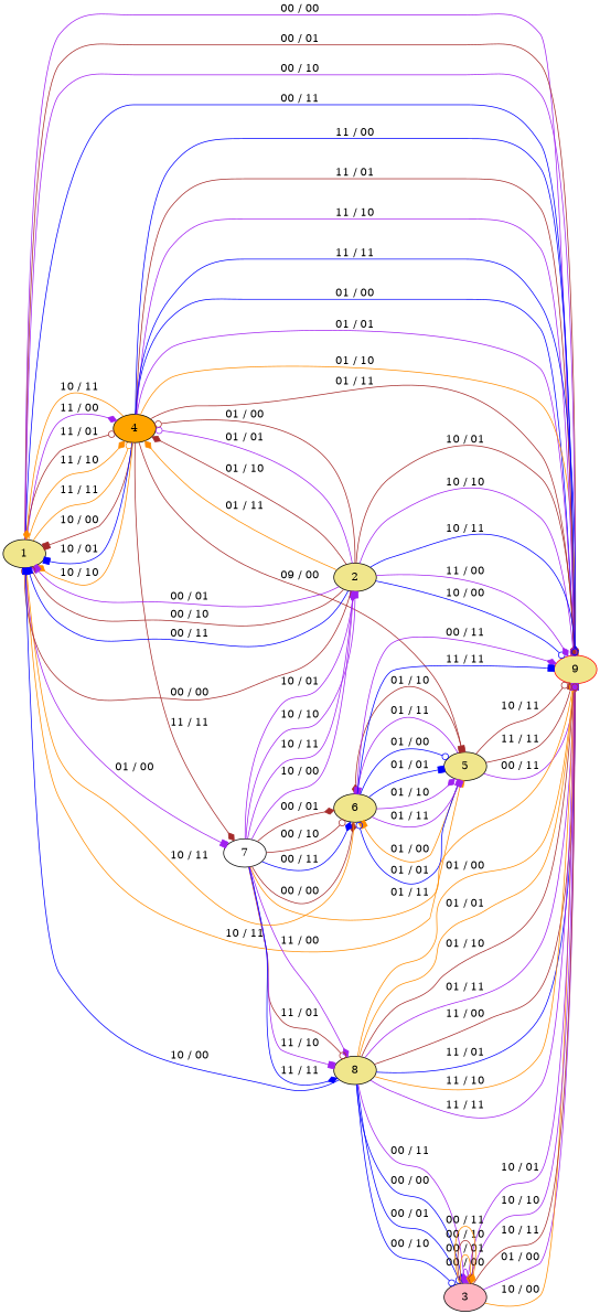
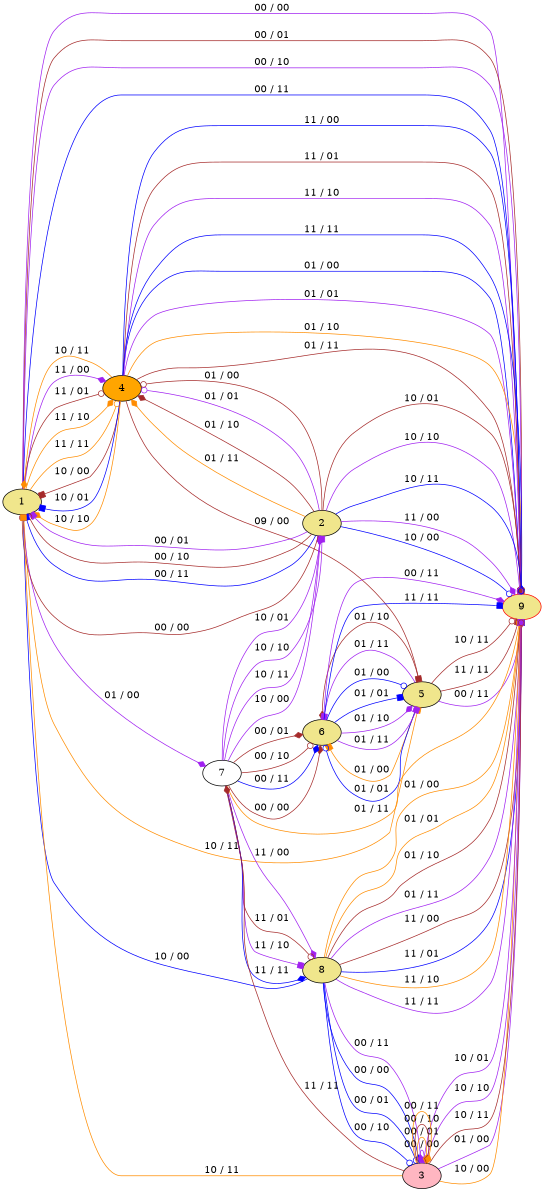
  digraph {
    rankdir=LR
    node [fillcolor=khaki style=filled]
    edge [arrowhead=box color=purple]
    n1 [color=red label=9]
    1
    4 [fillcolor=orange]
    5
    7 [fillcolor=white]
    6
    2
    8
    3 [fillcolor=lightpink]
    1 -> n1 [label="00 / 00"]
    1 -> n1 [arrowhead=odot color=brown label="00 / 01"]
    1 -> n1 [label="00 / 10"]
    1 -> n1 [arrowhead=diamond color=blue label="00 / 11"]
    1 -> 4 [arrowhead=diamond label="11 / 00"]
    1 -> 4 [arrowhead=odot color=brown label="11 / 01"]
    1 -> 4 [arrowhead=diamond color=darkorange label="11 / 10"]
    1 -> 4 [arrowhead=odot color=darkorange label="11 / 11"]
    1 -> 5 [color=darkorange label="10 / 11"]
-   1 -> 7 [label="01 / 00"]
+   1 -> 7 [arrowhead=diamond label="01 / 00"]
    4 -> n1 [arrowhead=odot color=blue label="01 / 00"]
    4 -> n1 [arrowhead=odot label="01 / 01"]
    4 -> n1 [color=darkorange label="01 / 10"]
    4 -> n1 [arrowhead=diamond color=brown label="01 / 11"]
    4 -> n1 [arrowhead=odot color=blue label="11 / 00"]
    4 -> n1 [arrowhead=diamond color=brown label="11 / 01"]
    4 -> n1 [label="11 / 10"]
    4 -> n1 [arrowhead=diamond color=blue label="11 / 11"]
    4 -> 1 [color=brown label="10 / 00"]
    4 -> 1 [color=blue label="10 / 01"]
    4 -> 1 [arrowhead=diamond color=darkorange label="10 / 10"]
    4 -> 1 [arrowhead=diamond color=darkorange label="10 / 11"]
    4 -> 5 [color=brown label="09 / 00"]
    5 -> n1 [arrowhead=odot label="00 / 11"]
    5 -> n1 [arrowhead=odot color=brown label="10 / 11"]
    5 -> n1 [color=brown label="11 / 11"]
    5 -> 6 [color=darkorange label="01 / 00"]
    5 -> 6 [arrowhead=odot color=blue label="01 / 01"]
    5 -> 6 [arrowhead=diamond color=brown label="01 / 10"]
    5 -> 6 [label="01 / 11"]
    7 -> n1 [arrowhead=odot color=darkorange label="01 / 11"]
    7 -> 6 [arrowhead=diamond color=brown label="00 / 00"]
    7 -> 6 [arrowhead=diamond color=brown label="00 / 01"]
    7 -> 6 [arrowhead=odot color=brown label="00 / 10"]
    7 -> 6 [arrowhead=diamond color=blue label="00 / 11"]
    7 -> 2 [label="10 / 00"]
    7 -> 2 [arrowhead=diamond label="10 / 01"]
    7 -> 2 [label="10 / 10"]
    7 -> 2 [arrowhead=diamond label="10 / 11"]
    7 -> 8 [arrowhead=diamond label="11 / 00"]
    7 -> 8 [arrowhead=odot color=brown label="11 / 01"]
    7 -> 8 [label="11 / 10"]
    7 -> 8 [arrowhead=diamond color=blue label="11 / 11"]
    6 -> n1 [arrowhead=diamond label="00 / 11"]
    6 -> n1 [color=blue label="11 / 11"]
-   6 -> 1 [color=darkorange label="10 / 11"]
+   3 -> 1 [color=darkorange label="10 / 11"]
    6 -> 5 [arrowhead=odot color=blue label="01 / 00"]
    6 -> 5 [color=blue label="01 / 01"]
    6 -> 5 [arrowhead=diamond label="01 / 10"]
    6 -> 5 [label="01 / 11"]
    2 -> n1 [arrowhead=odot color=blue label="10 / 00"]
    2 -> n1 [color=brown label="10 / 01"]
    2 -> n1 [arrowhead=odot label="10 / 10"]
    2 -> n1 [arrowhead=odot color=blue label="10 / 11"]
    2 -> n1 [arrowhead=diamond label="11 / 00"]
    2 -> 1 [arrowhead=odot color=brown label="00 / 00"]
    2 -> 1 [label="00 / 01"]
    2 -> 1 [arrowhead=odot color=brown label="00 / 10"]
    2 -> 1 [color=blue label="00 / 11"]
    2 -> 4 [arrowhead=odot color=brown label="01 / 00"]
    2 -> 4 [arrowhead=odot label="01 / 01"]
    2 -> 4 [arrowhead=diamond color=brown label="01 / 10"]
    2 -> 4 [arrowhead=diamond color=darkorange label="01 / 11"]
    8 -> n1 [arrowhead=odot color=darkorange label="01 / 00"]
    8 -> n1 [color=darkorange label="01 / 01"]
    8 -> n1 [color=brown label="01 / 10"]
    8 -> n1 [arrowhead=odot label="01 / 11"]
    8 -> n1 [color=brown label="11 / 00"]
    8 -> n1 [color=blue label="11 / 01"]
    8 -> n1 [arrowhead=odot color=darkorange label="11 / 10"]
    8 -> n1 [label="11 / 11"]
-   8 -> 1 [color=blue label="10 / 00"]
+   8 -> 1 [arrowhead=odot color=blue label="10 / 00"]
    8 -> 3 [arrowhead=diamond color=blue label="00 / 00"]
    8 -> 3 [arrowhead=odot color=blue label="00 / 01"]
    8 -> 3 [arrowhead=odot color=blue label="00 / 10"]
    8 -> 3 [arrowhead=diamond label="00 / 11"]
    3 -> n1 [arrowhead=diamond label="01 / 00"]
    3 -> n1 [arrowhead=diamond color=darkorange label="10 / 00"]
    3 -> n1 [label="10 / 01"]
    3 -> n1 [arrowhead=odot label="10 / 10"]
    3 -> n1 [arrowhead=odot color=brown label="10 / 11"]
-   4 -> 7 [arrowhead=diamond color=brown label="11 / 11"]
+   3 -> 7 [arrowhead=diamond color=brown label="11 / 11"]
    3 -> 3 [label="00 / 00"]
    3 -> 3 [arrowhead=diamond color=darkorange label="00 / 01"]
    3 -> 3 [arrowhead=diamond color=brown label="00 / 10"]
    3 -> 3 [arrowhead=diamond color=darkorange label="00 / 11"]
  }
